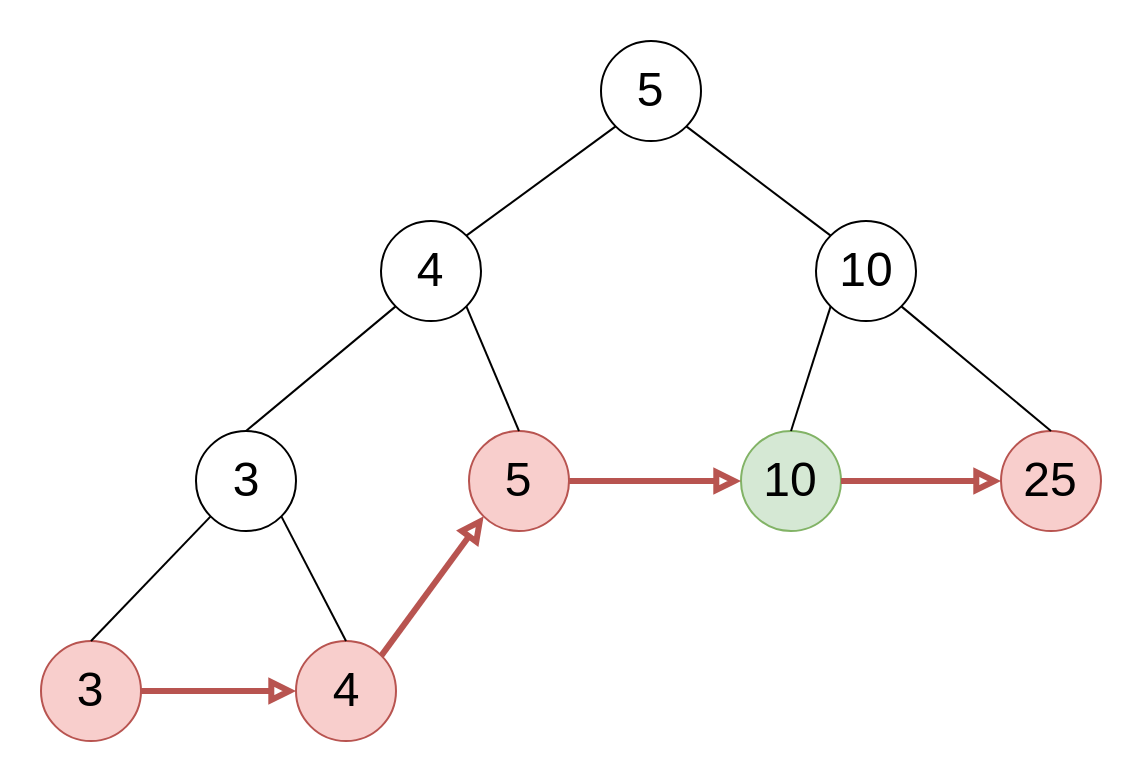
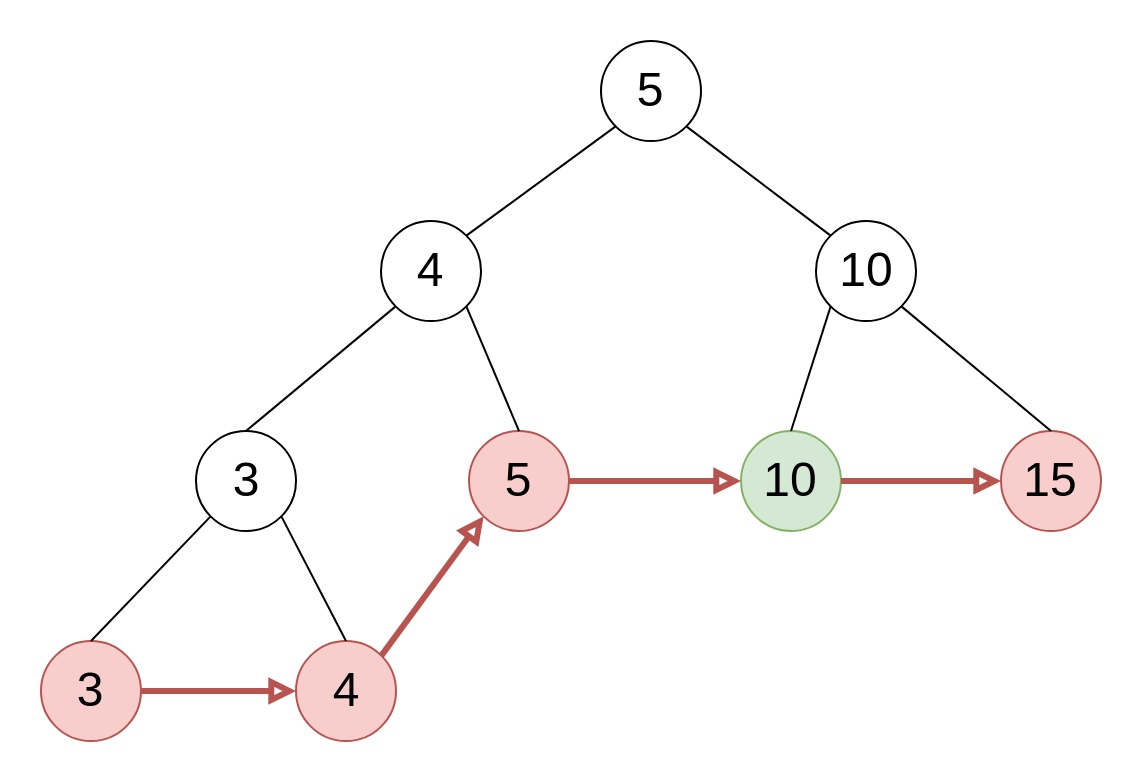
  <mxCell id="0" />
  <mxCell id="1" parent="0" />
  <mxCell id="2" value="&lt;font style=&quot;font-size: 24px&quot;&gt;5&lt;/font&gt;" style="ellipse;whiteSpace=wrap;html=1;aspect=fixed;" parent="1" vertex="1"><mxGeometry x="300" y="20" width="50" height="50" as="geometry" /></mxCell>
  <mxCell id="3" value="&lt;font style=&quot;font-size: 24px&quot;&gt;4&lt;/font&gt;" style="ellipse;whiteSpace=wrap;html=1;aspect=fixed;" parent="1" vertex="1"><mxGeometry x="190" y="110" width="50" height="50" as="geometry" /></mxCell>
  <mxCell id="4" value="&lt;font style=&quot;font-size: 24px&quot;&gt;10&lt;/font&gt;" style="ellipse;whiteSpace=wrap;html=1;aspect=fixed;" parent="1" vertex="1"><mxGeometry x="407.5" y="110" width="50" height="50" as="geometry" /></mxCell>
  <mxCell id="5" value="&lt;font style=&quot;font-size: 24px&quot;&gt;3&lt;/font&gt;" style="ellipse;whiteSpace=wrap;html=1;aspect=fixed;" parent="1" vertex="1"><mxGeometry x="97.5" y="215" width="50" height="50" as="geometry" /></mxCell>
  <mxCell id="6" value="&lt;font style=&quot;font-size: 24px&quot;&gt;5&lt;/font&gt;" style="ellipse;whiteSpace=wrap;html=1;aspect=fixed;fillColor=#f8cecc;strokeColor=#b85450;" parent="1" vertex="1"><mxGeometry x="234" y="215" width="50" height="50" as="geometry" /></mxCell>
  <mxCell id="7" value="&lt;font style=&quot;font-size: 24px&quot;&gt;10&lt;/font&gt;" style="ellipse;whiteSpace=wrap;html=1;aspect=fixed;fillColor=#d5e8d4;strokeColor=#82b366;" parent="1" vertex="1"><mxGeometry x="370" y="215" width="50" height="50" as="geometry" /></mxCell>
- <mxCell id="8" value="&lt;font style=&quot;font-size: 24px&quot;&gt;25&lt;/font&gt;" style="ellipse;whiteSpace=wrap;html=1;aspect=fixed;fillColor=#f8cecc;strokeColor=#b85450;" parent="1" vertex="1"><mxGeometry x="500" y="215" width="50" height="50" as="geometry" /></mxCell>
+ <mxCell id="8" value="&lt;font style=&quot;font-size: 24px&quot;&gt;15&lt;/font&gt;" style="ellipse;whiteSpace=wrap;html=1;aspect=fixed;fillColor=#f8cecc;strokeColor=#b85450;" parent="1" vertex="1"><mxGeometry x="500" y="215" width="50" height="50" as="geometry" /></mxCell>
  <mxCell id="9" value="&lt;font style=&quot;font-size: 24px&quot;&gt;4&lt;/font&gt;" style="ellipse;whiteSpace=wrap;html=1;aspect=fixed;fillColor=#f8cecc;strokeColor=#b85450;" parent="1" vertex="1"><mxGeometry x="147.5" y="320" width="50" height="50" as="geometry" /></mxCell>
  <mxCell id="10" value="&lt;font style=&quot;font-size: 24px&quot;&gt;3&lt;/font&gt;" style="ellipse;whiteSpace=wrap;html=1;aspect=fixed;direction=south;fillColor=#f8cecc;strokeColor=#b85450;" parent="1" vertex="1"><mxGeometry x="20" y="320" width="50" height="50" as="geometry" /></mxCell>
  <mxCell id="11" value="" style="endArrow=none;html=1;entryX=0;entryY=1;entryDx=0;entryDy=0;exitX=1;exitY=0;exitDx=0;exitDy=0;" parent="1" source="3" target="2" edge="1"><mxGeometry width="50" height="50" relative="1" as="geometry"><mxPoint x="250" y="60" as="sourcePoint" /><mxPoint x="300" y="10" as="targetPoint" /></mxGeometry></mxCell>
  <mxCell id="12" value="" style="endArrow=none;html=1;entryX=0;entryY=1;entryDx=0;entryDy=0;exitX=0.5;exitY=0;exitDx=0;exitDy=0;" parent="1" source="5" target="3" edge="1"><mxGeometry width="50" height="50" relative="1" as="geometry"><mxPoint x="87.5" y="190" as="sourcePoint" /><mxPoint x="137.5" y="140" as="targetPoint" /></mxGeometry></mxCell>
  <mxCell id="13" value="" style="endArrow=none;html=1;entryX=0;entryY=1;entryDx=0;entryDy=0;exitX=0;exitY=0.5;exitDx=0;exitDy=0;" parent="1" source="10" target="5" edge="1"><mxGeometry width="50" height="50" relative="1" as="geometry"><mxPoint x="-40" y="460" as="sourcePoint" /><mxPoint x="10" y="410" as="targetPoint" /></mxGeometry></mxCell>
  <mxCell id="14" value="" style="endArrow=none;html=1;entryX=1;entryY=1;entryDx=0;entryDy=0;exitX=0.5;exitY=0;exitDx=0;exitDy=0;" parent="1" source="9" target="5" edge="1"><mxGeometry width="50" height="50" relative="1" as="geometry"><mxPoint x="-40" y="460" as="sourcePoint" /><mxPoint x="10" y="410" as="targetPoint" /></mxGeometry></mxCell>
  <mxCell id="15" value="" style="endArrow=none;html=1;entryX=1;entryY=1;entryDx=0;entryDy=0;exitX=0.5;exitY=0;exitDx=0;exitDy=0;" parent="1" source="6" target="3" edge="1"><mxGeometry width="50" height="50" relative="1" as="geometry"><mxPoint x="-40" y="460" as="sourcePoint" /><mxPoint x="10" y="410" as="targetPoint" /></mxGeometry></mxCell>
  <mxCell id="16" value="" style="endArrow=none;html=1;entryX=1;entryY=1;entryDx=0;entryDy=0;exitX=0;exitY=0;exitDx=0;exitDy=0;" parent="1" source="4" target="2" edge="1"><mxGeometry width="50" height="50" relative="1" as="geometry"><mxPoint x="-40" y="460" as="sourcePoint" /><mxPoint x="10" y="410" as="targetPoint" /></mxGeometry></mxCell>
  <mxCell id="17" value="" style="endArrow=none;html=1;entryX=0;entryY=1;entryDx=0;entryDy=0;exitX=0.5;exitY=0;exitDx=0;exitDy=0;" parent="1" source="7" target="4" edge="1"><mxGeometry width="50" height="50" relative="1" as="geometry"><mxPoint x="-40" y="460" as="sourcePoint" /><mxPoint x="10" y="410" as="targetPoint" /></mxGeometry></mxCell>
  <mxCell id="18" value="" style="endArrow=none;html=1;entryX=1;entryY=1;entryDx=0;entryDy=0;exitX=0.5;exitY=0;exitDx=0;exitDy=0;" parent="1" source="8" target="4" edge="1"><mxGeometry width="50" height="50" relative="1" as="geometry"><mxPoint x="-40" y="460" as="sourcePoint" /><mxPoint x="10" y="410" as="targetPoint" /></mxGeometry></mxCell>
  <mxCell id="19" value="" style="endArrow=block;html=1;entryX=0;entryY=0.5;entryDx=0;entryDy=0;exitX=0.5;exitY=0;exitDx=0;exitDy=0;endFill=0;strokeWidth=3;fillColor=#f8cecc;strokeColor=#b85450;" parent="1" source="10" target="9" edge="1"><mxGeometry width="50" height="50" relative="1" as="geometry"><mxPoint x="-40" y="460" as="sourcePoint" /><mxPoint x="10" y="410" as="targetPoint" /></mxGeometry></mxCell>
  <mxCell id="20" value="" style="endArrow=block;html=1;entryX=0;entryY=1;entryDx=0;entryDy=0;exitX=1;exitY=0;exitDx=0;exitDy=0;endFill=0;strokeWidth=3;fillColor=#f8cecc;strokeColor=#b85450;" parent="1" source="9" target="6" edge="1"><mxGeometry width="50" height="50" relative="1" as="geometry"><mxPoint x="20" y="375" as="sourcePoint" /><mxPoint x="100" y="375" as="targetPoint" /></mxGeometry></mxCell>
  <mxCell id="21" value="" style="endArrow=block;html=1;entryX=0;entryY=0.5;entryDx=0;entryDy=0;exitX=1;exitY=0.5;exitDx=0;exitDy=0;endFill=0;strokeWidth=3;fillColor=#f8cecc;strokeColor=#b85450;" parent="1" source="6" target="7" edge="1"><mxGeometry width="50" height="50" relative="1" as="geometry"><mxPoint x="30" y="385" as="sourcePoint" /><mxPoint x="110" y="385" as="targetPoint" /></mxGeometry></mxCell>
  <mxCell id="22" value="" style="endArrow=block;html=1;entryX=0;entryY=0.5;entryDx=0;entryDy=0;exitX=1;exitY=0.5;exitDx=0;exitDy=0;endFill=0;strokeWidth=3;fillColor=#f8cecc;strokeColor=#b85450;" parent="1" source="7" target="8" edge="1"><mxGeometry width="50" height="50" relative="1" as="geometry"><mxPoint x="40" y="395" as="sourcePoint" /><mxPoint x="120" y="395" as="targetPoint" /></mxGeometry></mxCell>
